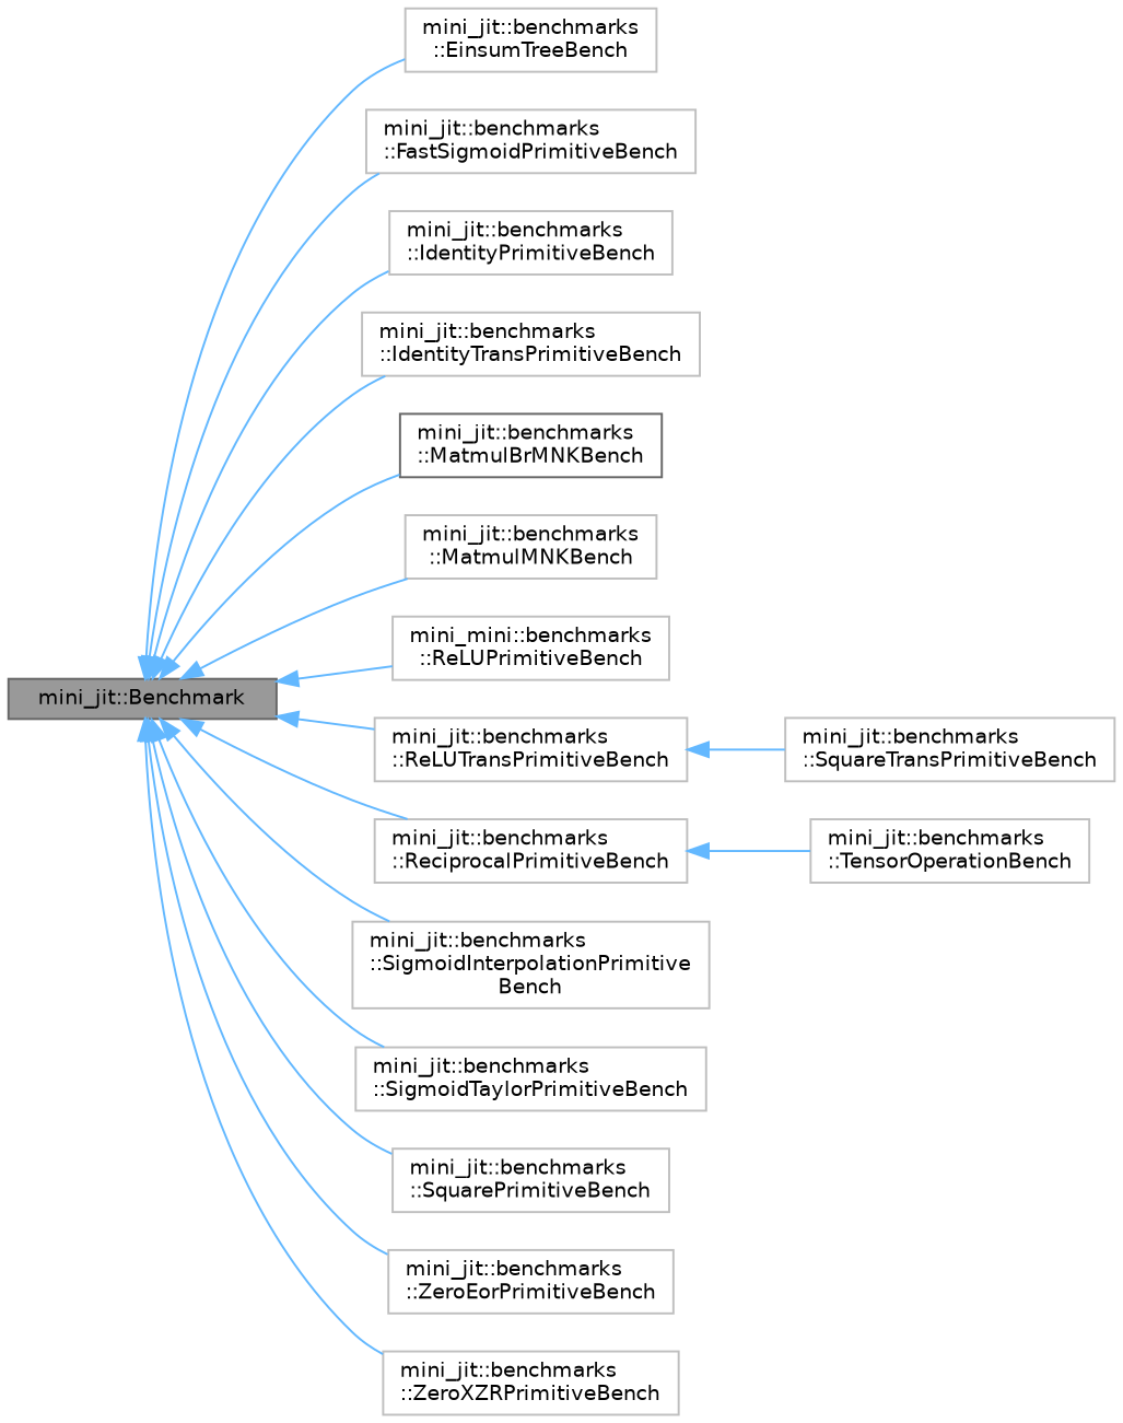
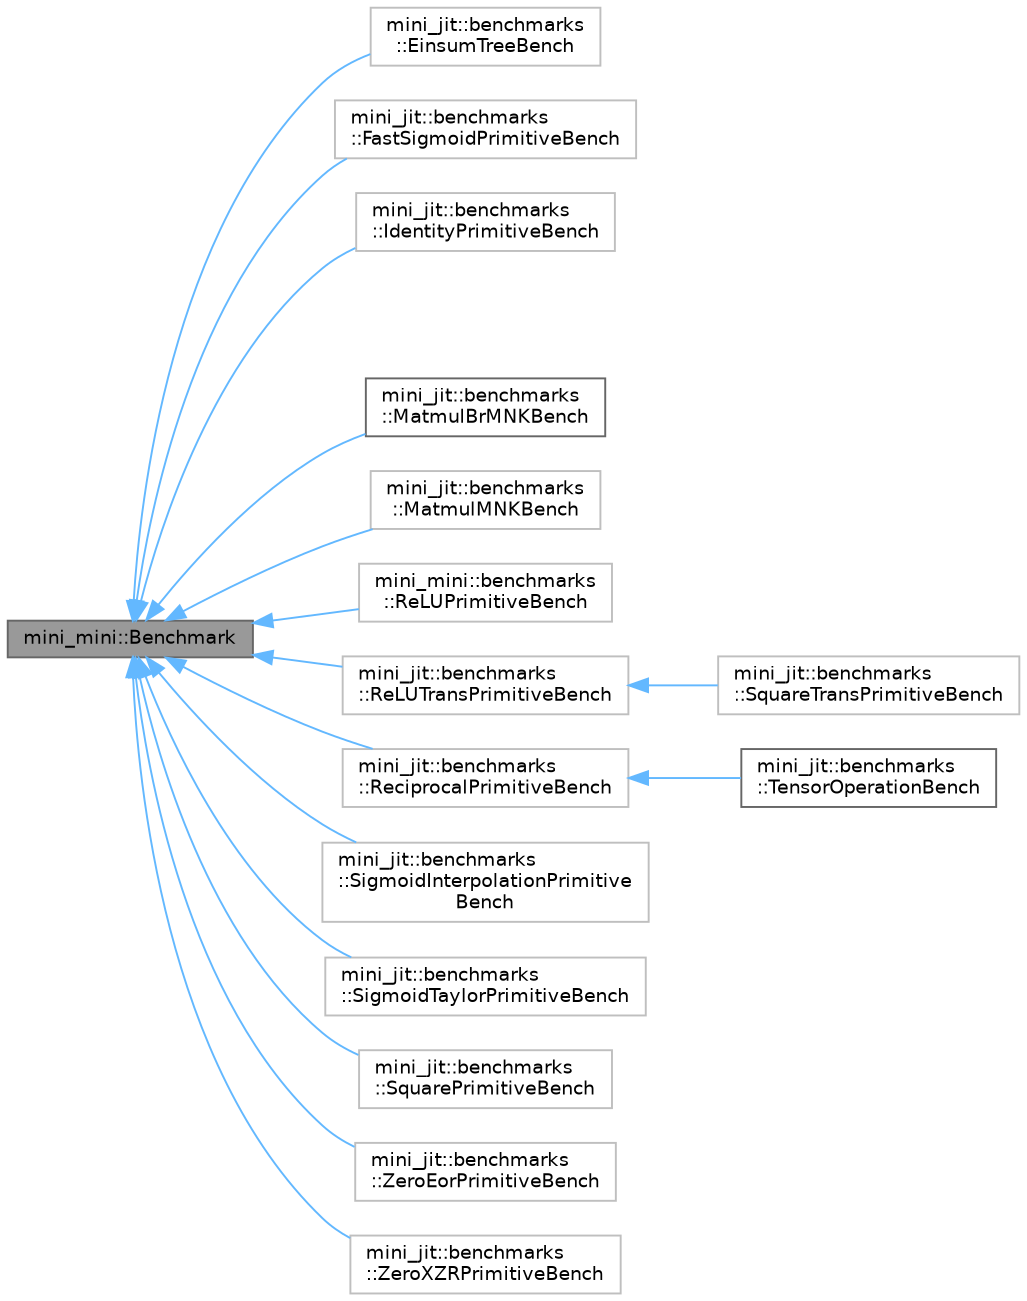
  digraph {
    rankdir=LR
    node [color=grey75 fillcolor=white fontname=Helvetica fontsize=10 shape=box style=filled]
    edge [color=steelblue1 dir=back fontname=Helvetica fontsize=10 labelfontname=Helvetica labelfontsize=10 style=solid]
-   n1 [color=gray40 fillcolor=grey60 fontcolor=black height=0.2 label="mini_jit::Benchmark" width=0.4]
+   n1 [color=gray40 fillcolor=grey60 fontcolor=black height=0.2 label="mini_mini::Benchmark" width=0.4]
    n2 [height=0.2 label="mini_jit::benchmarks\l::EinsumTreeBench" width=0.4]
    n3 [height=0.2 label="mini_jit::benchmarks\l::FastSigmoidPrimitiveBench" width=0.4]
    n4 [height=0.2 label="mini_jit::benchmarks\l::IdentityPrimitiveBench" width=0.4]
-   n5 [height=0.2 label="mini_jit::benchmarks\l::IdentityTransPrimitiveBench" width=0.4]
    n6 [color=gray40 height=0.2 label="mini_jit::benchmarks\l::MatmulBrMNKBench" width=0.4]
    n7 [height=0.2 label="mini_jit::benchmarks\l::MatmulMNKBench" width=0.4]
    n8 [height=0.2 label="mini_mini::benchmarks\l::ReLUPrimitiveBench" width=0.4]
    n9 [height=0.2 label="mini_jit::benchmarks\l::ReLUTransPrimitiveBench" width=0.4]
    n10 [height=0.2 label="mini_jit::benchmarks\l::ReciprocalPrimitiveBench" width=0.4]
    n11 [height=0.2 label="mini_jit::benchmarks\l::SigmoidInterpolationPrimitive\lBench" width=0.4]
    n12 [height=0.2 label="mini_jit::benchmarks\l::SigmoidTaylorPrimitiveBench" width=0.4]
    n13 [height=0.2 label="mini_jit::benchmarks\l::SquarePrimitiveBench" width=0.4]
    n14 [height=0.2 label="mini_jit::benchmarks\l::ZeroEorPrimitiveBench" width=0.4]
    n15 [height=0.2 label="mini_jit::benchmarks\l::ZeroXZRPrimitiveBench" width=0.4]
    n16 [height=0.2 label="mini_jit::benchmarks\l::SquareTransPrimitiveBench" width=0.4]
-   n17 [height=0.2 label="mini_jit::benchmarks\l::TensorOperationBench" width=0.4]
+   n17 [color=gray40 height=0.2 label="mini_jit::benchmarks\l::TensorOperationBench" width=0.4]
    n1 -> n2
    n1 -> n3
    n1 -> n4
-   n1 -> n5
    n1 -> n6
    n1 -> n7
    n1 -> n8
    n1 -> n9
    n1 -> n10
    n1 -> n11
    n1 -> n12
    n1 -> n13
    n1 -> n14
    n1 -> n15
    n9 -> n16
    n10 -> n17
  }
